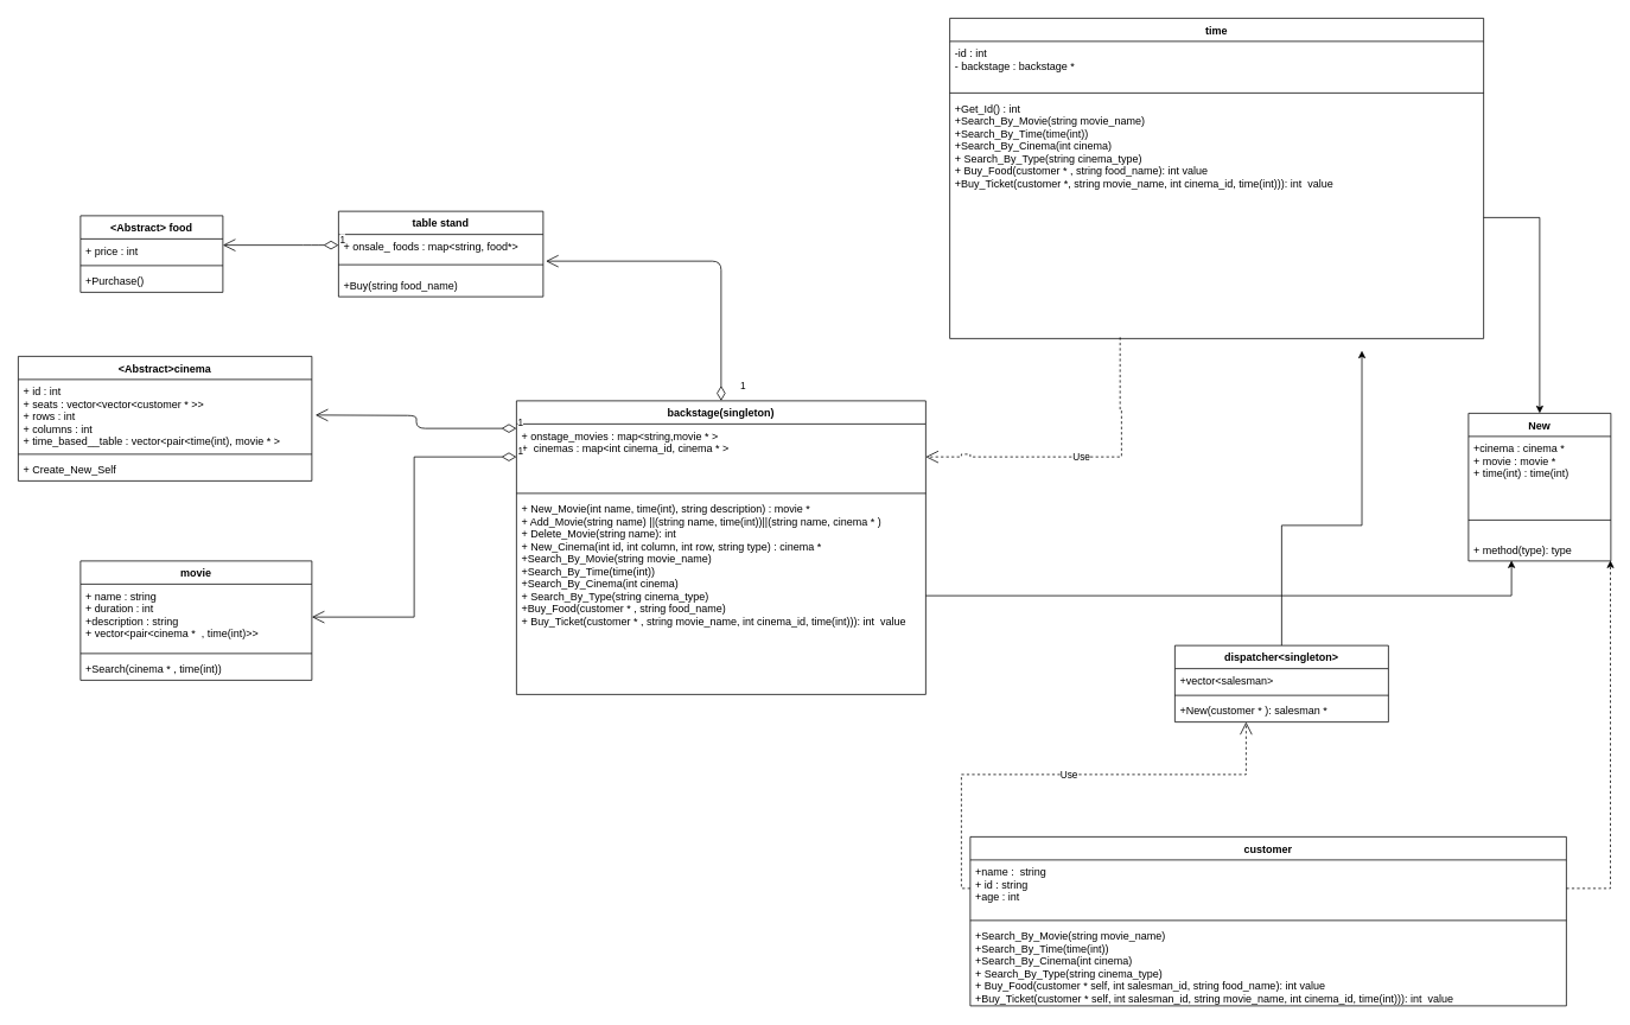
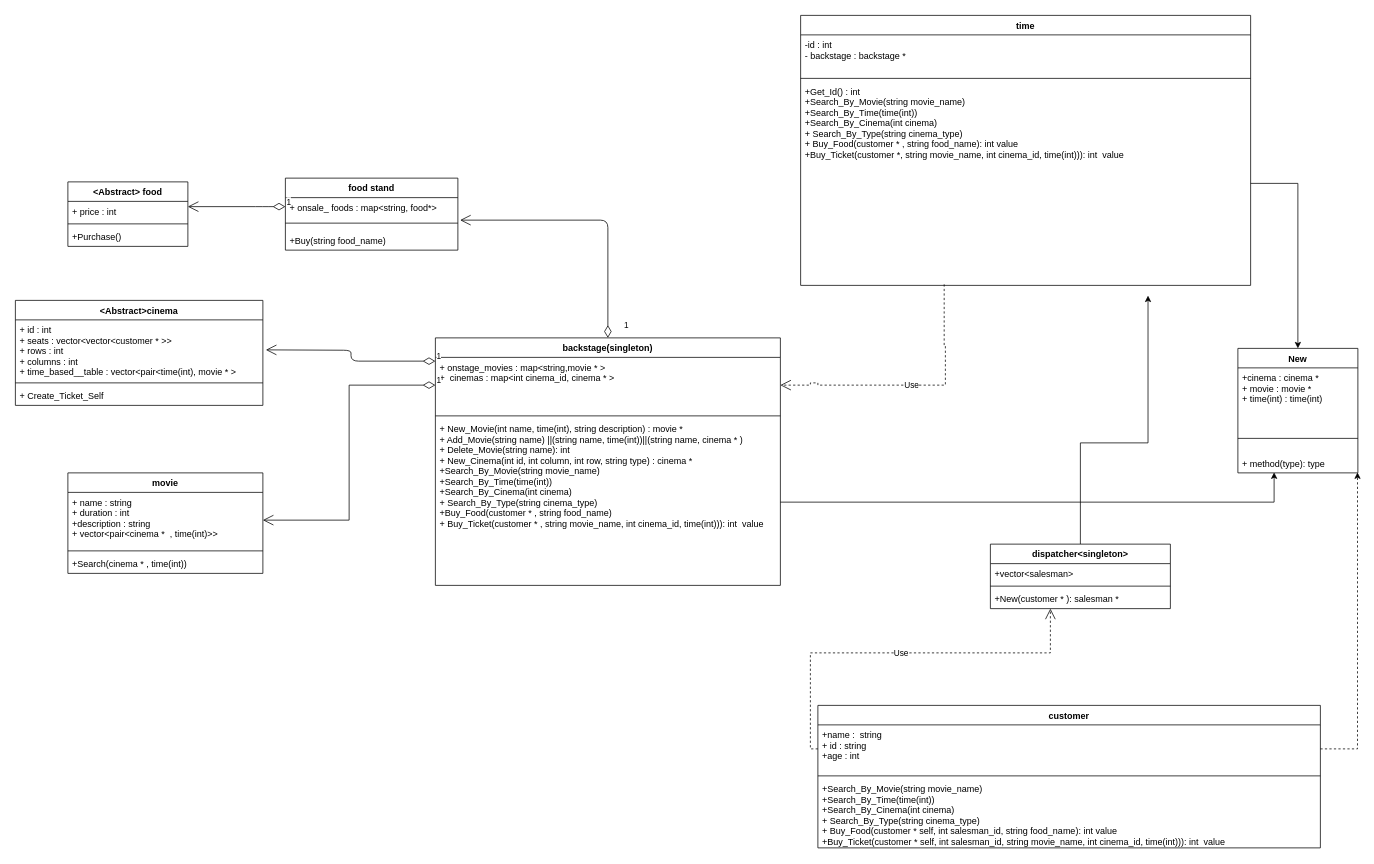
  <mxCell id="0" />
  <mxCell id="1" parent="0" />
  <mxCell id="2" value="time" style="swimlane;fontStyle=1;align=center;verticalAlign=top;childLayout=stackLayout;horizontal=1;startSize=26;horizontalStack=0;resizeParent=1;resizeParentMax=0;resizeLast=0;collapsible=1;marginBottom=0;" parent="1" vertex="1"><mxGeometry x="1067" y="20" width="600" height="360" as="geometry" /></mxCell>
  <mxCell id="3" value="-id : int&#10;- backstage : backstage * " style="text;strokeColor=none;fillColor=none;align=left;verticalAlign=top;spacingLeft=4;spacingRight=4;overflow=hidden;rotatable=0;points=[[0,0.5],[1,0.5]];portConstraint=eastwest;" parent="2" vertex="1"><mxGeometry y="26" width="600" height="54" as="geometry" /></mxCell>
  <mxCell id="4" value="" style="line;strokeWidth=1;fillColor=none;align=left;verticalAlign=middle;spacingTop=-1;spacingLeft=3;spacingRight=3;rotatable=0;labelPosition=right;points=[];portConstraint=eastwest;" parent="2" vertex="1"><mxGeometry y="80" width="600" height="8" as="geometry" /></mxCell>
  <mxCell id="5" value="+Get_Id() : int&#10;+Search_By_Movie(string movie_name)&#10;+Search_By_Time(time(int))&#10;+Search_By_Cinema(int cinema)&#10;+ Search_By_Type(string cinema_type)&#10;+ Buy_Food(customer * , string food_name): int value&#10;+Buy_Ticket(customer *, string movie_name, int cinema_id, time(int))): int  value" style="text;strokeColor=none;fillColor=none;align=left;verticalAlign=top;spacingLeft=4;spacingRight=4;overflow=hidden;rotatable=0;points=[[0,0.5],[1,0.5]];portConstraint=eastwest;" parent="2" vertex="1"><mxGeometry y="88" width="600" height="272" as="geometry" /></mxCell>
  <mxCell id="6" value="customer" style="swimlane;fontStyle=1;align=center;verticalAlign=top;childLayout=stackLayout;horizontal=1;startSize=26;horizontalStack=0;resizeParent=1;resizeParentMax=0;resizeLast=0;collapsible=1;marginBottom=0;" parent="1" vertex="1"><mxGeometry x="1090" y="940" width="670" height="190" as="geometry" /></mxCell>
  <mxCell id="7" value="+name :  string&#10;+ id : string&#10;+age : int" style="text;strokeColor=none;fillColor=none;align=left;verticalAlign=top;spacingLeft=4;spacingRight=4;overflow=hidden;rotatable=0;points=[[0,0.5],[1,0.5]];portConstraint=eastwest;" parent="6" vertex="1"><mxGeometry y="26" width="670" height="64" as="geometry" /></mxCell>
  <mxCell id="8" value="" style="line;strokeWidth=1;fillColor=none;align=left;verticalAlign=middle;spacingTop=-1;spacingLeft=3;spacingRight=3;rotatable=0;labelPosition=right;points=[];portConstraint=eastwest;" parent="6" vertex="1"><mxGeometry y="90" width="670" height="8" as="geometry" /></mxCell>
  <mxCell id="9" value="+Search_By_Movie(string movie_name)&#10;+Search_By_Time(time(int))&#10;+Search_By_Cinema(int cinema)&#10;+ Search_By_Type(string cinema_type)&#10;+ Buy_Food(customer * self, int salesman_id, string food_name): int value&#10;+Buy_Ticket(customer * self, int salesman_id, string movie_name, int cinema_id, time(int))): int  value" style="text;strokeColor=none;fillColor=none;align=left;verticalAlign=top;spacingLeft=4;spacingRight=4;overflow=hidden;rotatable=0;points=[[0,0.5],[1,0.5]];portConstraint=eastwest;" parent="6" vertex="1"><mxGeometry y="98" width="670" height="92" as="geometry" /></mxCell>
  <mxCell id="10" value="movie" style="swimlane;fontStyle=1;align=center;verticalAlign=top;childLayout=stackLayout;horizontal=1;startSize=26;horizontalStack=0;resizeParent=1;resizeParentMax=0;resizeLast=0;collapsible=1;marginBottom=0;" parent="1" vertex="1"><mxGeometry x="90" y="630" width="260" height="134" as="geometry" /></mxCell>
  <mxCell id="11" value="+ name : string&#10;+ duration : int&#10;+description : string&#10;+ vector&lt;pair&lt;cinema *  , time(int)&gt;&gt;" style="text;strokeColor=none;fillColor=none;align=left;verticalAlign=top;spacingLeft=4;spacingRight=4;overflow=hidden;rotatable=0;points=[[0,0.5],[1,0.5]];portConstraint=eastwest;" parent="10" vertex="1"><mxGeometry y="26" width="260" height="74" as="geometry" /></mxCell>
  <mxCell id="12" value="" style="line;strokeWidth=1;fillColor=none;align=left;verticalAlign=middle;spacingTop=-1;spacingLeft=3;spacingRight=3;rotatable=0;labelPosition=right;points=[];portConstraint=eastwest;" parent="10" vertex="1"><mxGeometry y="100" width="260" height="8" as="geometry" /></mxCell>
  <mxCell id="13" value="+Search(cinema * , time(int))" style="text;strokeColor=none;fillColor=none;align=left;verticalAlign=top;spacingLeft=4;spacingRight=4;overflow=hidden;rotatable=0;points=[[0,0.5],[1,0.5]];portConstraint=eastwest;" parent="10" vertex="1"><mxGeometry y="108" width="260" height="26" as="geometry" /></mxCell>
- <mxCell id="14" value="table stand" style="swimlane;fontStyle=1;align=center;verticalAlign=top;childLayout=stackLayout;horizontal=1;startSize=26;horizontalStack=0;resizeParent=1;resizeParentMax=0;resizeLast=0;collapsible=1;marginBottom=0;" parent="1" vertex="1"><mxGeometry x="380" y="237" width="230" height="96" as="geometry" /></mxCell>
+ <mxCell id="14" value="food stand" style="swimlane;fontStyle=1;align=center;verticalAlign=top;childLayout=stackLayout;horizontal=1;startSize=26;horizontalStack=0;resizeParent=1;resizeParentMax=0;resizeLast=0;collapsible=1;marginBottom=0;" parent="1" vertex="1"><mxGeometry x="380" y="237" width="230" height="96" as="geometry" /></mxCell>
  <mxCell id="15" value="+ onsale_ foods : map&lt;string, food*&gt;" style="text;strokeColor=none;fillColor=none;align=left;verticalAlign=top;spacingLeft=4;spacingRight=4;overflow=hidden;rotatable=0;points=[[0,0.5],[1,0.5]];portConstraint=eastwest;" parent="14" vertex="1"><mxGeometry y="26" width="230" height="24" as="geometry" /></mxCell>
  <mxCell id="16" value="" style="line;strokeWidth=1;fillColor=none;align=left;verticalAlign=middle;spacingTop=-1;spacingLeft=3;spacingRight=3;rotatable=0;labelPosition=right;points=[];portConstraint=eastwest;" parent="14" vertex="1"><mxGeometry y="50" width="230" height="20" as="geometry" /></mxCell>
  <mxCell id="17" value="+Buy(string food_name)" style="text;strokeColor=none;fillColor=none;align=left;verticalAlign=top;spacingLeft=4;spacingRight=4;overflow=hidden;rotatable=0;points=[[0,0.5],[1,0.5]];portConstraint=eastwest;" parent="14" vertex="1"><mxGeometry y="70" width="230" height="26" as="geometry" /></mxCell>
  <mxCell id="18" value="&lt;Abstract&gt;cinema" style="swimlane;fontStyle=1;align=center;verticalAlign=top;childLayout=stackLayout;horizontal=1;startSize=26;horizontalStack=0;resizeParent=1;resizeParentMax=0;resizeLast=0;collapsible=1;marginBottom=0;" parent="1" vertex="1"><mxGeometry x="20" y="400" width="330" height="140" as="geometry"><mxRectangle x="150" y="313" width="70" height="26" as="alternateBounds" /></mxGeometry></mxCell>
  <mxCell id="19" value="+ id : int&#10;+ seats : vector&lt;vector&lt;customer * &gt;&gt;&#10;+ rows : int&#10;+ columns : int&#10;+ time_based__table : vector&lt;pair&lt;time(int), movie * &gt;" style="text;strokeColor=none;fillColor=none;align=left;verticalAlign=top;spacingLeft=4;spacingRight=4;overflow=hidden;rotatable=0;points=[[0,0.5],[1,0.5]];portConstraint=eastwest;" parent="18" vertex="1"><mxGeometry y="26" width="330" height="80" as="geometry" /></mxCell>
  <mxCell id="20" value="" style="line;strokeWidth=1;fillColor=none;align=left;verticalAlign=middle;spacingTop=-1;spacingLeft=3;spacingRight=3;rotatable=0;labelPosition=right;points=[];portConstraint=eastwest;" parent="18" vertex="1"><mxGeometry y="106" width="330" height="8" as="geometry" /></mxCell>
- <mxCell id="21" value="+ Create_New_Self" style="text;strokeColor=none;fillColor=none;align=left;verticalAlign=top;spacingLeft=4;spacingRight=4;overflow=hidden;rotatable=0;points=[[0,0.5],[1,0.5]];portConstraint=eastwest;" parent="18" vertex="1"><mxGeometry y="114" width="330" height="26" as="geometry" /></mxCell>
+ <mxCell id="21" value="+ Create_Ticket_Self" style="text;strokeColor=none;fillColor=none;align=left;verticalAlign=top;spacingLeft=4;spacingRight=4;overflow=hidden;rotatable=0;points=[[0,0.5],[1,0.5]];portConstraint=eastwest;" parent="18" vertex="1"><mxGeometry y="114" width="330" height="26" as="geometry" /></mxCell>
  <mxCell id="22" value="backstage(singleton)" style="swimlane;fontStyle=1;align=center;verticalAlign=top;childLayout=stackLayout;horizontal=1;startSize=26;horizontalStack=0;resizeParent=1;resizeParentMax=0;resizeLast=0;collapsible=1;marginBottom=0;" parent="1" vertex="1"><mxGeometry x="580" y="450" width="460" height="330" as="geometry" /></mxCell>
  <mxCell id="23" value="+ onstage_movies : map&lt;string,movie * &gt;&#10;+  cinemas : map&lt;int cinema_id, cinema * &gt;" style="text;strokeColor=none;fillColor=none;align=left;verticalAlign=top;spacingLeft=4;spacingRight=4;overflow=hidden;rotatable=0;points=[[0,0.5],[1,0.5]];portConstraint=eastwest;" parent="22" vertex="1"><mxGeometry y="26" width="460" height="74" as="geometry" /></mxCell>
  <mxCell id="24" value="" style="line;strokeWidth=1;fillColor=none;align=left;verticalAlign=middle;spacingTop=-1;spacingLeft=3;spacingRight=3;rotatable=0;labelPosition=right;points=[];portConstraint=eastwest;" parent="22" vertex="1"><mxGeometry y="100" width="460" height="8" as="geometry" /></mxCell>
  <mxCell id="25" value="+ New_Movie(int name, time(int), string description) : movie * &#10;+ Add_Movie(string name) ||(string name, time(int))||(string name, cinema * )&#10;+ Delete_Movie(string name): int&#10;+ New_Cinema(int id, int column, int row, string type) : cinema * &#10;+Search_By_Movie(string movie_name)&#10;+Search_By_Time(time(int))&#10;+Search_By_Cinema(int cinema)&#10;+ Search_By_Type(string cinema_type)&#10;+Buy_Food(customer * , string food_name)&#10;+ Buy_Ticket(customer * , string movie_name, int cinema_id, time(int))): int  value" style="text;strokeColor=none;fillColor=none;align=left;verticalAlign=top;spacingLeft=4;spacingRight=4;overflow=hidden;rotatable=0;points=[[0,0.5],[1,0.5]];portConstraint=eastwest;" parent="22" vertex="1"><mxGeometry y="108" width="460" height="222" as="geometry" /></mxCell>
  <mxCell id="26" value="Use" style="endArrow=open;endSize=12;dashed=1;html=1;rounded=0;edgeStyle=orthogonalEdgeStyle;exitX=0;exitY=0.5;exitDx=0;exitDy=0;" parent="1" source="7" target="41" edge="1"><mxGeometry width="160" relative="1" as="geometry"><mxPoint x="1080" y="560" as="sourcePoint" /><mxPoint x="1400" y="770" as="targetPoint" /><Array as="points"><mxPoint x="1080" y="998" /><mxPoint x="1080" y="870" /><mxPoint x="1400" y="870" /></Array></mxGeometry></mxCell>
  <mxCell id="27" value="Use" style="endArrow=open;endSize=12;dashed=1;html=1;rounded=0;edgeStyle=orthogonalEdgeStyle;entryX=1;entryY=0.5;entryDx=0;entryDy=0;exitX=0.319;exitY=0.995;exitDx=0;exitDy=0;exitPerimeter=0;" parent="1" source="5" target="23" edge="1"><mxGeometry width="160" relative="1" as="geometry"><mxPoint x="1100" y="513" as="sourcePoint" /><mxPoint x="1020" y="498" as="targetPoint" /><Array as="points"><mxPoint x="1260" y="460" /><mxPoint x="1260" y="513" /><mxPoint x="1090" y="513" /><mxPoint x="1090" y="510" /><mxPoint x="1080" y="510" /><mxPoint x="1080" y="513" /></Array></mxGeometry></mxCell>
  <mxCell id="28" value="1" style="endArrow=open;html=1;endSize=12;startArrow=diamondThin;startSize=14;startFill=0;edgeStyle=orthogonalEdgeStyle;align=left;verticalAlign=bottom;rounded=0;exitX=0;exitY=0.5;exitDx=0;exitDy=0;entryX=1;entryY=0.5;entryDx=0;entryDy=0;" parent="1" source="23" target="11" edge="1"><mxGeometry x="-1" y="3" relative="1" as="geometry"><mxPoint x="460" y="530" as="sourcePoint" /><mxPoint x="620" y="530" as="targetPoint" /></mxGeometry></mxCell>
  <mxCell id="29" value="&lt;Abstract&gt; food" style="swimlane;fontStyle=1;align=center;verticalAlign=top;childLayout=stackLayout;horizontal=1;startSize=26;horizontalStack=0;resizeParent=1;resizeParentMax=0;resizeLast=0;collapsible=1;marginBottom=0;" parent="1" vertex="1"><mxGeometry x="90" y="242" width="160" height="86" as="geometry" /></mxCell>
  <mxCell id="30" value="+ price : int" style="text;strokeColor=none;fillColor=none;align=left;verticalAlign=top;spacingLeft=4;spacingRight=4;overflow=hidden;rotatable=0;points=[[0,0.5],[1,0.5]];portConstraint=eastwest;" parent="29" vertex="1"><mxGeometry y="26" width="160" height="26" as="geometry" /></mxCell>
  <mxCell id="31" value="" style="line;strokeWidth=1;fillColor=none;align=left;verticalAlign=middle;spacingTop=-1;spacingLeft=3;spacingRight=3;rotatable=0;labelPosition=right;points=[];portConstraint=eastwest;" parent="29" vertex="1"><mxGeometry y="52" width="160" height="8" as="geometry" /></mxCell>
  <mxCell id="32" value="+Purchase()" style="text;strokeColor=none;fillColor=none;align=left;verticalAlign=top;spacingLeft=4;spacingRight=4;overflow=hidden;rotatable=0;points=[[0,0.5],[1,0.5]];portConstraint=eastwest;" parent="29" vertex="1"><mxGeometry y="60" width="160" height="26" as="geometry" /></mxCell>
  <mxCell id="33" value="1" style="endArrow=open;html=1;endSize=12;startArrow=diamondThin;startSize=14;startFill=0;edgeStyle=orthogonalEdgeStyle;align=left;verticalAlign=bottom;exitX=0;exitY=0.5;exitDx=0;exitDy=0;" parent="1" source="15" edge="1"><mxGeometry x="-1" y="3" relative="1" as="geometry"><mxPoint x="310" y="350" as="sourcePoint" /><mxPoint x="250" y="275" as="targetPoint" /><Array as="points"><mxPoint x="350" y="275" /><mxPoint x="350" y="275" /></Array></mxGeometry></mxCell>
  <mxCell id="34" value="1" style="endArrow=open;html=1;endSize=12;startArrow=diamondThin;startSize=14;startFill=0;edgeStyle=orthogonalEdgeStyle;align=left;verticalAlign=bottom;exitX=0.5;exitY=0;exitDx=0;exitDy=0;" parent="1" source="22" edge="1"><mxGeometry x="-0.952" y="-20" relative="1" as="geometry"><mxPoint x="880" y="410" as="sourcePoint" /><mxPoint x="613" y="293" as="targetPoint" /><Array as="points"><mxPoint x="810" y="293" /></Array><mxPoint as="offset" /></mxGeometry></mxCell>
  <mxCell id="35" value="1" style="endArrow=open;html=1;endSize=12;startArrow=diamondThin;startSize=14;startFill=0;edgeStyle=orthogonalEdgeStyle;align=left;verticalAlign=bottom;exitX=0;exitY=0.094;exitDx=0;exitDy=0;exitPerimeter=0;" parent="1" source="22" edge="1"><mxGeometry x="-1" y="3" relative="1" as="geometry"><mxPoint x="520" y="466" as="sourcePoint" /><mxPoint x="354" y="466" as="targetPoint" /><Array as="points" /></mxGeometry></mxCell>
  <mxCell id="36" value="New" style="swimlane;fontStyle=1;align=center;verticalAlign=top;childLayout=stackLayout;horizontal=1;startSize=26;horizontalStack=0;resizeParent=1;resizeParentMax=0;resizeLast=0;collapsible=1;marginBottom=0;" parent="1" vertex="1"><mxGeometry x="1650" y="464" width="160" height="166" as="geometry" /></mxCell>
  <mxCell id="37" value="+cinema : cinema * &#10;+ movie : movie * &#10;+ time(int) : time(int)" style="text;strokeColor=none;fillColor=none;align=left;verticalAlign=top;spacingLeft=4;spacingRight=4;overflow=hidden;rotatable=0;points=[[0,0.5],[1,0.5]];portConstraint=eastwest;" parent="36" vertex="1"><mxGeometry y="26" width="160" height="74" as="geometry" /></mxCell>
  <mxCell id="38" value="" style="line;strokeWidth=1;fillColor=none;align=left;verticalAlign=middle;spacingTop=-1;spacingLeft=3;spacingRight=3;rotatable=0;labelPosition=right;points=[];portConstraint=eastwest;" parent="36" vertex="1"><mxGeometry y="100" width="160" height="40" as="geometry" /></mxCell>
  <mxCell id="39" value="+ method(type): type" style="text;strokeColor=none;fillColor=none;align=left;verticalAlign=top;spacingLeft=4;spacingRight=4;overflow=hidden;rotatable=0;points=[[0,0.5],[1,0.5]];portConstraint=eastwest;" parent="36" vertex="1"><mxGeometry y="140" width="160" height="26" as="geometry" /></mxCell>
  <mxCell id="40" style="edgeStyle=orthogonalEdgeStyle;rounded=0;orthogonalLoop=1;jettySize=auto;html=1;entryX=0.772;entryY=1.05;entryDx=0;entryDy=0;entryPerimeter=0;" parent="1" source="41" target="5" edge="1"><mxGeometry relative="1" as="geometry"><Array as="points"><mxPoint x="1440" y="590" /><mxPoint x="1530" y="590" /></Array></mxGeometry></mxCell>
  <mxCell id="41" value="dispatcher&lt;singleton&gt;" style="swimlane;fontStyle=1;align=center;verticalAlign=top;childLayout=stackLayout;horizontal=1;startSize=26;horizontalStack=0;resizeParent=1;resizeParentMax=0;resizeLast=0;collapsible=1;marginBottom=0;" parent="1" vertex="1"><mxGeometry x="1320" y="725" width="240" height="86" as="geometry" /></mxCell>
  <mxCell id="42" value="+vector&lt;salesman&gt;" style="text;strokeColor=none;fillColor=none;align=left;verticalAlign=top;spacingLeft=4;spacingRight=4;overflow=hidden;rotatable=0;points=[[0,0.5],[1,0.5]];portConstraint=eastwest;" parent="41" vertex="1"><mxGeometry y="26" width="240" height="26" as="geometry" /></mxCell>
  <mxCell id="43" value="" style="line;strokeWidth=1;fillColor=none;align=left;verticalAlign=middle;spacingTop=-1;spacingLeft=3;spacingRight=3;rotatable=0;labelPosition=right;points=[];portConstraint=eastwest;" parent="41" vertex="1"><mxGeometry y="52" width="240" height="8" as="geometry" /></mxCell>
  <mxCell id="44" value="+New(customer * ): salesman * " style="text;strokeColor=none;fillColor=none;align=left;verticalAlign=top;spacingLeft=4;spacingRight=4;overflow=hidden;rotatable=0;points=[[0,0.5],[1,0.5]];portConstraint=eastwest;" parent="41" vertex="1"><mxGeometry y="60" width="240" height="26" as="geometry" /></mxCell>
  <mxCell id="45" style="edgeStyle=orthogonalEdgeStyle;rounded=0;orthogonalLoop=1;jettySize=auto;html=1;entryX=0.997;entryY=0.977;entryDx=0;entryDy=0;entryPerimeter=0;dashed=1;" edge="1" parent="1" source="7" target="39"><mxGeometry relative="1" as="geometry" /></mxCell>
  <mxCell id="46" style="edgeStyle=orthogonalEdgeStyle;rounded=0;orthogonalLoop=1;jettySize=auto;html=1;entryX=0.5;entryY=0;entryDx=0;entryDy=0;" edge="1" parent="1" source="5" target="36"><mxGeometry relative="1" as="geometry" /></mxCell>
  <mxCell id="47" style="edgeStyle=orthogonalEdgeStyle;rounded=0;orthogonalLoop=1;jettySize=auto;html=1;entryX=0.302;entryY=0.977;entryDx=0;entryDy=0;entryPerimeter=0;" edge="1" parent="1" source="25" target="39"><mxGeometry relative="1" as="geometry" /></mxCell>
